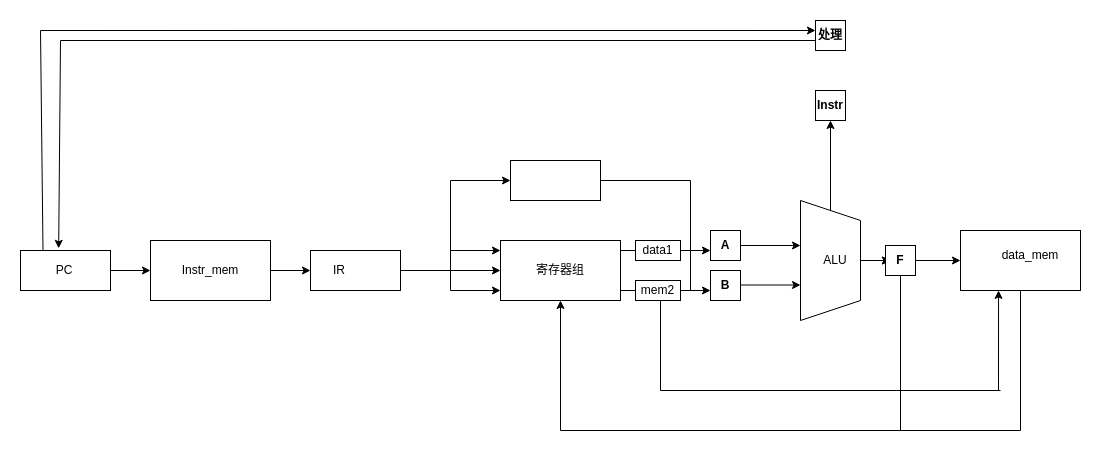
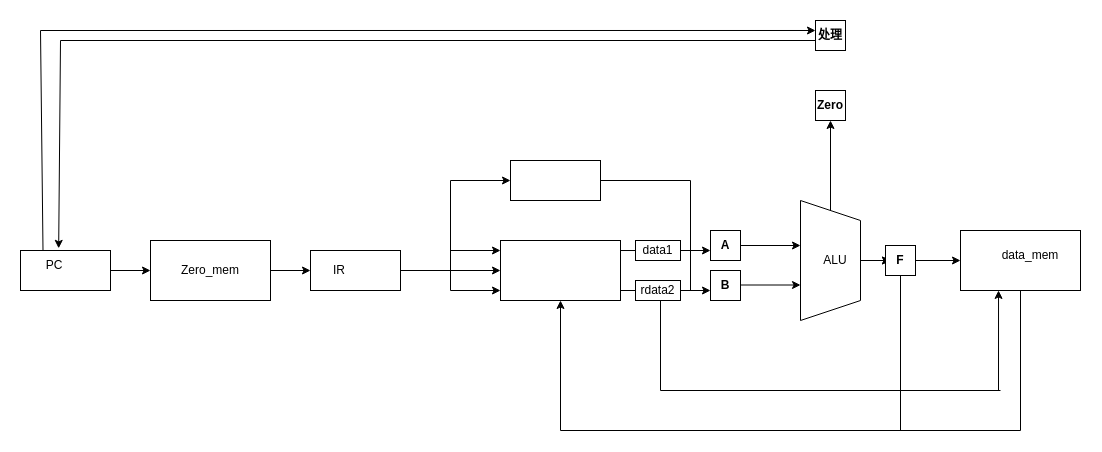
  <mxCell id="0" />
  <mxCell id="1" parent="0" />
  <mxCell id="2" value="" style="group" vertex="1" connectable="0" parent="1"><mxGeometry x="20" y="250" width="90" height="40" as="geometry" /></mxCell>
  <mxCell id="3" value="" style="rounded=0;whiteSpace=wrap;html=1;" vertex="1" parent="2"><mxGeometry width="90" height="40" as="geometry" /></mxCell>
- <mxCell id="4" value="PC" style="text;strokeColor=none;align=center;fillColor=none;html=1;verticalAlign=middle;whiteSpace=wrap;rounded=0;" vertex="1" parent="2"><mxGeometry x="20" y="10" width="47.5" height="20" as="geometry" /></mxCell>
+ <mxCell id="4" value="PC" style="text;strokeColor=none;align=center;fillColor=none;html=1;verticalAlign=middle;whiteSpace=wrap;rounded=0;" vertex="1" parent="2"><mxGeometry x="10" y="5" width="47.5" height="20" as="geometry" /></mxCell>
  <mxCell id="5" value="" style="group" vertex="1" connectable="0" parent="1"><mxGeometry x="150" y="240" width="120" height="60" as="geometry" /></mxCell>
  <mxCell id="6" value="" style="rounded=0;whiteSpace=wrap;html=1;" vertex="1" parent="5"><mxGeometry width="120" height="60" as="geometry" /></mxCell>
- <mxCell id="7" value="Instr_mem" style="text;strokeColor=none;align=center;fillColor=none;html=1;verticalAlign=middle;whiteSpace=wrap;rounded=0;" vertex="1" parent="5"><mxGeometry x="30" y="15" width="60" height="30" as="geometry" /></mxCell>
+ <mxCell id="7" value="Zero_mem" style="text;strokeColor=none;align=center;fillColor=none;html=1;verticalAlign=middle;whiteSpace=wrap;rounded=0;" vertex="1" parent="5"><mxGeometry x="30" y="15" width="60" height="30" as="geometry" /></mxCell>
  <mxCell id="8" value="" style="endArrow=classic;html=1;rounded=0;entryX=0;entryY=0.5;entryDx=0;entryDy=0;" edge="1" parent="1" target="6"><mxGeometry width="50" height="50" relative="1" as="geometry"><mxPoint x="110" y="270" as="sourcePoint" /><mxPoint x="160" y="220" as="targetPoint" /></mxGeometry></mxCell>
  <mxCell id="9" value="" style="group" vertex="1" connectable="0" parent="1"><mxGeometry x="310" y="250" width="90" height="40" as="geometry" /></mxCell>
  <mxCell id="10" value="" style="rounded=0;whiteSpace=wrap;html=1;" vertex="1" parent="9"><mxGeometry width="90" height="40" as="geometry" /></mxCell>
  <mxCell id="11" value="IR" style="text;strokeColor=none;align=center;fillColor=none;html=1;verticalAlign=middle;whiteSpace=wrap;rounded=0;" vertex="1" parent="9"><mxGeometry x="5" y="10" width="47.5" height="20" as="geometry" /></mxCell>
  <mxCell id="12" value="" style="endArrow=classic;html=1;rounded=0;entryX=0;entryY=0.5;entryDx=0;entryDy=0;exitX=1;exitY=0.5;exitDx=0;exitDy=0;" edge="1" parent="1" source="6" target="10"><mxGeometry width="50" height="50" relative="1" as="geometry"><mxPoint x="130" y="290" as="sourcePoint" /><mxPoint x="170" y="290" as="targetPoint" /></mxGeometry></mxCell>
  <mxCell id="13" value="" style="group" vertex="1" connectable="0" parent="1"><mxGeometry x="500" y="240" width="120" height="60" as="geometry" /></mxCell>
  <mxCell id="14" value="" style="rounded=0;whiteSpace=wrap;html=1;" vertex="1" parent="13"><mxGeometry width="120" height="60" as="geometry" /></mxCell>
- <mxCell id="15" value="寄存器组" style="text;strokeColor=none;align=center;fillColor=none;html=1;verticalAlign=middle;whiteSpace=wrap;rounded=0;" vertex="1" parent="13"><mxGeometry x="30" y="15" width="60" height="30" as="geometry" /></mxCell>
  <mxCell id="16" value="" style="endArrow=classic;html=1;rounded=0;entryX=0;entryY=0.5;entryDx=0;entryDy=0;exitX=1;exitY=0.5;exitDx=0;exitDy=0;" edge="1" parent="1" source="10" target="14"><mxGeometry width="50" height="50" relative="1" as="geometry"><mxPoint x="280" y="280" as="sourcePoint" /><mxPoint x="320" y="280" as="targetPoint" /></mxGeometry></mxCell>
  <mxCell id="17" value="" style="group" vertex="1" connectable="0" parent="1"><mxGeometry x="510" y="160" width="90" height="40" as="geometry" /></mxCell>
  <mxCell id="18" value="" style="rounded=0;whiteSpace=wrap;html=1;" vertex="1" parent="17"><mxGeometry width="90" height="40" as="geometry" /></mxCell>
  <mxCell id="19" value="" style="endArrow=classic;html=1;rounded=0;entryX=0;entryY=0.5;entryDx=0;entryDy=0;" edge="1" parent="1" target="18"><mxGeometry width="50" height="50" relative="1" as="geometry"><mxPoint x="450" y="290" as="sourcePoint" /><mxPoint x="510" y="280" as="targetPoint" /><Array as="points"><mxPoint x="450" y="180" /></Array></mxGeometry></mxCell>
  <mxCell id="20" value="" style="endArrow=classic;html=1;rounded=0;exitX=1;exitY=0.167;exitDx=0;exitDy=0;exitPerimeter=0;" edge="1" parent="1" source="14"><mxGeometry width="50" height="50" relative="1" as="geometry"><mxPoint x="670" y="370" as="sourcePoint" /><mxPoint x="710" y="250" as="targetPoint" /></mxGeometry></mxCell>
  <mxCell id="21" value="" style="endArrow=classic;html=1;rounded=0;entryX=0;entryY=0.5;entryDx=0;entryDy=0;exitX=1;exitY=0.75;exitDx=0;exitDy=0;" edge="1" parent="1"><mxGeometry width="50" height="50" relative="1" as="geometry"><mxPoint x="620" y="290" as="sourcePoint" /><mxPoint x="710" y="290" as="targetPoint" /></mxGeometry></mxCell>
  <mxCell id="22" value="" style="group" vertex="1" connectable="0" parent="1"><mxGeometry x="695" y="230" width="60" height="30" as="geometry" /></mxCell>
  <mxCell id="23" value="" style="whiteSpace=wrap;html=1;aspect=fixed;" vertex="1" parent="22"><mxGeometry x="15" width="30" height="30" as="geometry" /></mxCell>
  <mxCell id="24" value="A" style="text;strokeColor=none;align=center;fillColor=none;html=1;verticalAlign=middle;whiteSpace=wrap;rounded=0;fontStyle=1" vertex="1" parent="22"><mxGeometry width="60" height="30" as="geometry" /></mxCell>
  <mxCell id="25" value="" style="group" vertex="1" connectable="0" parent="1"><mxGeometry x="695" y="270" width="60" height="30" as="geometry" /></mxCell>
  <mxCell id="26" value="" style="whiteSpace=wrap;html=1;aspect=fixed;" vertex="1" parent="25"><mxGeometry x="15" width="30" height="30" as="geometry" /></mxCell>
  <mxCell id="27" value="B" style="text;strokeColor=none;align=center;fillColor=none;html=1;verticalAlign=middle;whiteSpace=wrap;rounded=0;fontStyle=1" vertex="1" parent="25"><mxGeometry width="60" height="30" as="geometry" /></mxCell>
  <mxCell id="28" value="" style="group" vertex="1" connectable="0" parent="1"><mxGeometry x="800" y="200" width="65" height="120" as="geometry" /></mxCell>
  <mxCell id="29" value="" style="shape=trapezoid;perimeter=trapezoidPerimeter;whiteSpace=wrap;html=1;fixedSize=1;rotation=90;" vertex="1" parent="28"><mxGeometry x="-30" y="30" width="120" height="60" as="geometry" /></mxCell>
  <mxCell id="30" style="edgeStyle=orthogonalEdgeStyle;rounded=0;orthogonalLoop=1;jettySize=auto;html=1;" edge="1" parent="28" source="31"><mxGeometry relative="1" as="geometry"><mxPoint x="90" y="60" as="targetPoint" /></mxGeometry></mxCell>
  <mxCell id="31" value="ALU" style="text;strokeColor=none;align=center;fillColor=none;html=1;verticalAlign=middle;whiteSpace=wrap;rounded=0;" vertex="1" parent="28"><mxGeometry x="5" y="45" width="60" height="30" as="geometry" /></mxCell>
  <mxCell id="32" value="" style="endArrow=classic;html=1;rounded=0;" edge="1" parent="1"><mxGeometry width="50" height="50" relative="1" as="geometry"><mxPoint x="740" y="284.5" as="sourcePoint" /><mxPoint x="800" y="284.5" as="targetPoint" /></mxGeometry></mxCell>
  <mxCell id="33" value="" style="endArrow=classic;html=1;rounded=0;" edge="1" parent="1"><mxGeometry width="50" height="50" relative="1" as="geometry"><mxPoint x="740" y="245" as="sourcePoint" /><mxPoint x="800" y="245" as="targetPoint" /></mxGeometry></mxCell>
  <mxCell id="34" value="" style="endArrow=classic;html=1;rounded=0;" edge="1" parent="1"><mxGeometry width="50" height="50" relative="1" as="geometry"><mxPoint x="860" y="260" as="sourcePoint" /><mxPoint x="890" y="260" as="targetPoint" /></mxGeometry></mxCell>
  <mxCell id="35" value="" style="group" vertex="1" connectable="0" parent="1"><mxGeometry x="800" y="90" width="60" height="30" as="geometry" /></mxCell>
  <mxCell id="36" value="" style="whiteSpace=wrap;html=1;aspect=fixed;" vertex="1" parent="35"><mxGeometry x="15" width="30" height="30" as="geometry" /></mxCell>
- <mxCell id="37" value="Instr" style="text;strokeColor=none;align=center;fillColor=none;html=1;verticalAlign=middle;whiteSpace=wrap;rounded=0;fontStyle=1" vertex="1" parent="35"><mxGeometry width="60" height="30" as="geometry" /></mxCell>
+ <mxCell id="37" value="Zero" style="text;strokeColor=none;align=center;fillColor=none;html=1;verticalAlign=middle;whiteSpace=wrap;rounded=0;fontStyle=1" vertex="1" parent="35"><mxGeometry width="60" height="30" as="geometry" /></mxCell>
  <mxCell id="38" value="" style="endArrow=classic;html=1;rounded=0;exitX=0;exitY=0.5;exitDx=0;exitDy=0;entryX=0.5;entryY=1;entryDx=0;entryDy=0;" edge="1" parent="1" source="29" target="37"><mxGeometry width="50" height="50" relative="1" as="geometry"><mxPoint x="860" y="250" as="sourcePoint" /><mxPoint x="910" y="200" as="targetPoint" /></mxGeometry></mxCell>
  <mxCell id="39" value="" style="endArrow=none;html=1;rounded=0;entryX=0.167;entryY=0.333;entryDx=0;entryDy=0;entryPerimeter=0;" edge="1" parent="1" target="44"><mxGeometry width="50" height="50" relative="1" as="geometry"><mxPoint x="40" y="30" as="sourcePoint" /><mxPoint x="250" y="30" as="targetPoint" /></mxGeometry></mxCell>
  <mxCell id="40" value="" style="endArrow=classic;html=1;rounded=0;" edge="1" parent="1"><mxGeometry width="50" height="50" relative="1" as="geometry"><mxPoint x="755" y="30" as="sourcePoint" /><mxPoint x="815" y="30" as="targetPoint" /></mxGeometry></mxCell>
  <mxCell id="41" value="" style="endArrow=none;html=1;rounded=0;" edge="1" parent="1"><mxGeometry width="50" height="50" relative="1" as="geometry"><mxPoint x="60" y="40" as="sourcePoint" /><mxPoint x="820" y="40" as="targetPoint" /></mxGeometry></mxCell>
  <mxCell id="42" value="" style="group" vertex="1" connectable="0" parent="1"><mxGeometry x="800" y="20" width="60" height="30" as="geometry" /></mxCell>
  <mxCell id="43" value="" style="whiteSpace=wrap;html=1;aspect=fixed;" vertex="1" parent="42"><mxGeometry x="15" width="30" height="30" as="geometry" /></mxCell>
  <mxCell id="44" value="处理" style="text;strokeColor=none;align=center;fillColor=none;html=1;verticalAlign=middle;whiteSpace=wrap;rounded=0;fontStyle=1" vertex="1" parent="42"><mxGeometry width="60" height="30" as="geometry" /></mxCell>
  <mxCell id="45" value="" style="endArrow=classic;html=1;rounded=0;entryX=0.424;entryY=-0.054;entryDx=0;entryDy=0;entryPerimeter=0;" edge="1" parent="1" target="3"><mxGeometry width="50" height="50" relative="1" as="geometry"><mxPoint x="60" y="40" as="sourcePoint" /><mxPoint x="340" y="230" as="targetPoint" /></mxGeometry></mxCell>
  <mxCell id="46" value="" style="endArrow=none;html=1;rounded=0;exitX=0.25;exitY=0;exitDx=0;exitDy=0;" edge="1" parent="1" source="3"><mxGeometry width="50" height="50" relative="1" as="geometry"><mxPoint x="290" y="280" as="sourcePoint" /><mxPoint x="40" y="30" as="targetPoint" /></mxGeometry></mxCell>
  <mxCell id="47" value="" style="group" vertex="1" connectable="0" parent="1"><mxGeometry x="960" y="230" width="120" height="60" as="geometry" /></mxCell>
  <mxCell id="48" value="" style="rounded=0;whiteSpace=wrap;html=1;" vertex="1" parent="47"><mxGeometry width="120" height="60" as="geometry" /></mxCell>
  <mxCell id="49" value="data_mem" style="text;strokeColor=none;align=center;fillColor=none;html=1;verticalAlign=middle;whiteSpace=wrap;rounded=0;" vertex="1" parent="47"><mxGeometry x="40" y="10" width="60" height="30" as="geometry" /></mxCell>
  <mxCell id="50" value="" style="endArrow=classic;html=1;rounded=0;entryX=0;entryY=0.5;entryDx=0;entryDy=0;" edge="1" parent="1" target="48"><mxGeometry width="50" height="50" relative="1" as="geometry"><mxPoint x="910" y="260" as="sourcePoint" /><mxPoint x="940" y="230" as="targetPoint" /></mxGeometry></mxCell>
  <mxCell id="51" value="" style="group" vertex="1" connectable="0" parent="1"><mxGeometry x="870" y="245" width="60" height="30" as="geometry" /></mxCell>
  <mxCell id="52" value="" style="whiteSpace=wrap;html=1;aspect=fixed;" vertex="1" parent="51"><mxGeometry x="15" width="30" height="30" as="geometry" /></mxCell>
  <mxCell id="53" value="F" style="text;strokeColor=none;align=center;fillColor=none;html=1;verticalAlign=middle;whiteSpace=wrap;rounded=0;fontStyle=1" vertex="1" parent="51"><mxGeometry width="60" height="30" as="geometry" /></mxCell>
  <mxCell id="54" value="" style="endArrow=classic;html=1;rounded=0;entryX=0.5;entryY=1;entryDx=0;entryDy=0;" edge="1" parent="1" target="14"><mxGeometry width="50" height="50" relative="1" as="geometry"><mxPoint x="560" y="430" as="sourcePoint" /><mxPoint x="910" y="560" as="targetPoint" /></mxGeometry></mxCell>
  <mxCell id="55" value="" style="endArrow=none;html=1;rounded=0;" edge="1" parent="1"><mxGeometry width="50" height="50" relative="1" as="geometry"><mxPoint x="560" y="430" as="sourcePoint" /><mxPoint x="1020" y="430" as="targetPoint" /></mxGeometry></mxCell>
  <mxCell id="56" value="" style="endArrow=none;html=1;rounded=0;entryX=0.5;entryY=1;entryDx=0;entryDy=0;" edge="1" parent="1" target="53"><mxGeometry width="50" height="50" relative="1" as="geometry"><mxPoint x="900" y="430" as="sourcePoint" /><mxPoint x="940" y="230" as="targetPoint" /></mxGeometry></mxCell>
  <mxCell id="57" value="" style="endArrow=none;html=1;rounded=0;entryX=0.5;entryY=1;entryDx=0;entryDy=0;" edge="1" parent="1" target="48"><mxGeometry width="50" height="50" relative="1" as="geometry"><mxPoint x="1020" y="430" as="sourcePoint" /><mxPoint x="910" y="285" as="targetPoint" /></mxGeometry></mxCell>
  <mxCell id="58" value="" style="endArrow=classic;html=1;rounded=0;" edge="1" parent="1"><mxGeometry width="50" height="50" relative="1" as="geometry"><mxPoint x="450" y="290" as="sourcePoint" /><mxPoint x="500" y="290" as="targetPoint" /></mxGeometry></mxCell>
  <mxCell id="59" value="" style="endArrow=classic;html=1;rounded=0;" edge="1" parent="1"><mxGeometry width="50" height="50" relative="1" as="geometry"><mxPoint x="450" y="250" as="sourcePoint" /><mxPoint x="500" y="250" as="targetPoint" /></mxGeometry></mxCell>
  <mxCell id="60" value="" style="group" vertex="1" connectable="0" parent="1"><mxGeometry x="635" y="240" width="45" height="20" as="geometry" /></mxCell>
  <mxCell id="61" value="" style="rounded=0;whiteSpace=wrap;html=1;" vertex="1" parent="60"><mxGeometry width="45" height="20" as="geometry" /></mxCell>
  <mxCell id="62" value="data1" style="text;strokeColor=none;align=center;fillColor=none;html=1;verticalAlign=middle;whiteSpace=wrap;rounded=0;" vertex="1" parent="60"><mxGeometry x="11.25" y="5" width="22.5" height="10" as="geometry" /></mxCell>
  <mxCell id="63" value="" style="group" vertex="1" connectable="0" parent="1"><mxGeometry x="635" y="280" width="45" height="20" as="geometry" /></mxCell>
  <mxCell id="64" value="" style="rounded=0;whiteSpace=wrap;html=1;" vertex="1" parent="63"><mxGeometry width="45" height="20" as="geometry" /></mxCell>
- <mxCell id="65" value="mem2" style="text;strokeColor=none;align=center;fillColor=none;html=1;verticalAlign=middle;whiteSpace=wrap;rounded=0;" vertex="1" parent="63"><mxGeometry x="11.25" y="5" width="22.5" height="10" as="geometry" /></mxCell>
+ <mxCell id="65" value="rdata2" style="text;strokeColor=none;align=center;fillColor=none;html=1;verticalAlign=middle;whiteSpace=wrap;rounded=0;" vertex="1" parent="63"><mxGeometry x="11.25" y="5" width="22.5" height="10" as="geometry" /></mxCell>
  <mxCell id="66" value="" style="endArrow=none;html=1;rounded=0;exitX=1;exitY=0.5;exitDx=0;exitDy=0;" edge="1" parent="1" source="18"><mxGeometry width="50" height="50" relative="1" as="geometry"><mxPoint x="260" y="390" as="sourcePoint" /><mxPoint x="690" y="180" as="targetPoint" /></mxGeometry></mxCell>
  <mxCell id="67" value="" style="endArrow=none;html=1;rounded=0;" edge="1" parent="1"><mxGeometry width="50" height="50" relative="1" as="geometry"><mxPoint x="690" y="290" as="sourcePoint" /><mxPoint x="690" y="180" as="targetPoint" /></mxGeometry></mxCell>
  <mxCell id="68" value="" style="endArrow=classic;html=1;rounded=0;entryX=0.317;entryY=0.999;entryDx=0;entryDy=0;entryPerimeter=0;" edge="1" parent="1" target="48"><mxGeometry width="50" height="50" relative="1" as="geometry"><mxPoint x="998" y="390" as="sourcePoint" /><mxPoint x="520" y="250" as="targetPoint" /></mxGeometry></mxCell>
  <mxCell id="69" value="" style="endArrow=none;html=1;rounded=0;exitX=0;exitY=0.5;exitDx=0;exitDy=0;" edge="1" parent="1"><mxGeometry width="50" height="50" relative="1" as="geometry"><mxPoint x="660" y="300" as="sourcePoint" /><mxPoint x="660" y="390" as="targetPoint" /></mxGeometry></mxCell>
  <mxCell id="70" value="" style="endArrow=none;html=1;rounded=0;" edge="1" parent="1"><mxGeometry width="50" height="50" relative="1" as="geometry"><mxPoint x="660" y="390" as="sourcePoint" /><mxPoint x="1000" y="390" as="targetPoint" /></mxGeometry></mxCell>
